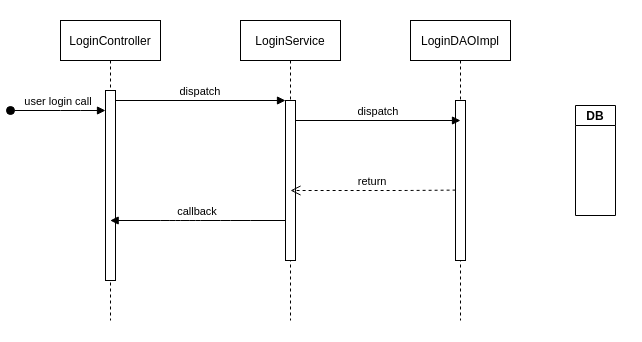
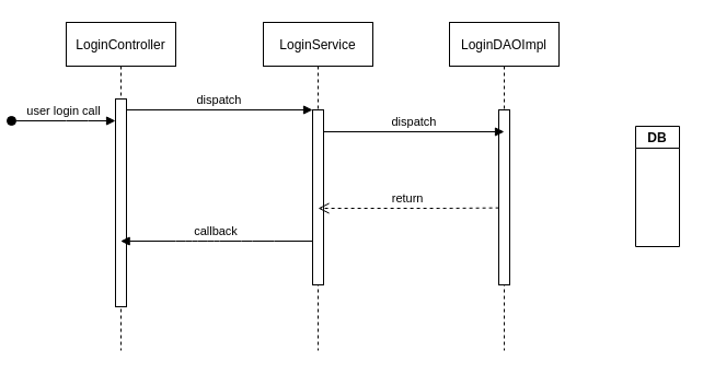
  <mxCell id="0" />
  <mxCell id="1" parent="0" />
  <mxCell id="2" value="LoginController" style="shape=umlLifeline;perimeter=lifelinePerimeter;container=1;collapsible=0;recursiveResize=0;rounded=0;shadow=0;strokeWidth=1;" parent="1" vertex="1"><mxGeometry x="20" y="20" width="100" height="300" as="geometry" /></mxCell>
  <mxCell id="3" value="" style="points=[];perimeter=orthogonalPerimeter;rounded=0;shadow=0;strokeWidth=1;" parent="2" vertex="1"><mxGeometry x="45" y="70" width="10" height="190" as="geometry" /></mxCell>
  <mxCell id="4" value="user login call" style="verticalAlign=bottom;startArrow=oval;endArrow=block;startSize=8;shadow=0;strokeWidth=1;" parent="2" target="3" edge="1"><mxGeometry relative="1" as="geometry"><mxPoint x="-50" y="90" as="sourcePoint" /><Array as="points"><mxPoint x="10" y="90" /></Array></mxGeometry></mxCell>
  <mxCell id="5" value="LoginService" style="shape=umlLifeline;perimeter=lifelinePerimeter;container=1;collapsible=0;recursiveResize=0;rounded=0;shadow=0;strokeWidth=1;" parent="1" vertex="1"><mxGeometry x="200" y="20" width="100" height="300" as="geometry" /></mxCell>
  <mxCell id="6" value="" style="points=[];perimeter=orthogonalPerimeter;rounded=0;shadow=0;strokeWidth=1;" parent="5" vertex="1"><mxGeometry x="45" y="80" width="10" height="160" as="geometry" /></mxCell>
  <mxCell id="7" value="dispatch" style="verticalAlign=bottom;endArrow=block;entryX=0;entryY=0;shadow=0;strokeWidth=1;" parent="1" source="3" target="6" edge="1"><mxGeometry relative="1" as="geometry"><mxPoint x="175" y="100" as="sourcePoint" /></mxGeometry></mxCell>
  <mxCell id="8" value="LoginDAOImpl" style="shape=umlLifeline;perimeter=lifelinePerimeter;container=1;collapsible=0;recursiveResize=0;rounded=0;shadow=0;strokeWidth=1;" vertex="1" parent="1"><mxGeometry x="370" y="20" width="100" height="300" as="geometry" /></mxCell>
  <mxCell id="9" value="" style="points=[];perimeter=orthogonalPerimeter;rounded=0;shadow=0;strokeWidth=1;" vertex="1" parent="8"><mxGeometry x="45" y="80" width="10" height="160" as="geometry" /></mxCell>
- <mxCell id="10" value="DB" style="swimlane;startSize=20;" vertex="1" parent="1"><mxGeometry x="535" y="105" width="40" height="110" as="geometry" /></mxCell>
+ <mxCell id="10" value="DB" style="swimlane;startSize=20;" vertex="1" parent="1"><mxGeometry x="540" y="115" width="40" height="110" as="geometry" /></mxCell>
  <mxCell id="11" value="dispatch" style="verticalAlign=bottom;endArrow=block;shadow=0;strokeWidth=1;" edge="1" parent="1" source="6"><mxGeometry relative="1" as="geometry"><mxPoint x="260" y="120" as="sourcePoint" /><mxPoint x="420" y="120" as="targetPoint" /></mxGeometry></mxCell>
  <mxCell id="12" value="return" style="verticalAlign=bottom;endArrow=open;dashed=1;endSize=8;shadow=0;strokeWidth=1;exitX=0.01;exitY=0.56;exitDx=0;exitDy=0;exitPerimeter=0;" edge="1" parent="1" source="9"><mxGeometry relative="1" as="geometry"><mxPoint x="250" y="190" as="targetPoint" /><mxPoint x="410" y="190" as="sourcePoint" /><Array as="points"><mxPoint x="365" y="190" /></Array></mxGeometry></mxCell>
  <mxCell id="13" value="callback" style="verticalAlign=bottom;endArrow=block;shadow=0;strokeWidth=1;" edge="1" parent="1"><mxGeometry relative="1" as="geometry"><mxPoint x="245" y="220" as="sourcePoint" /><mxPoint x="69.667" y="220" as="targetPoint" /><Array as="points"><mxPoint x="200" y="220" /><mxPoint x="170" y="220" /><mxPoint x="150" y="220" /><mxPoint x="130" y="220" /></Array></mxGeometry></mxCell>
